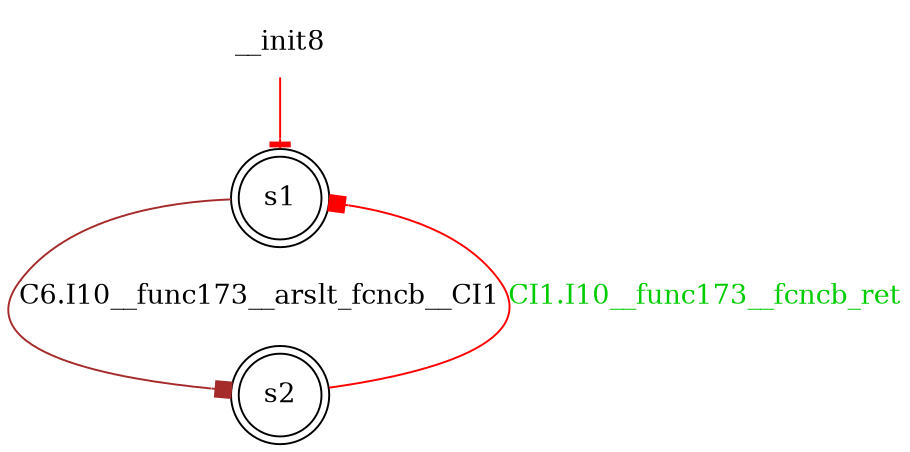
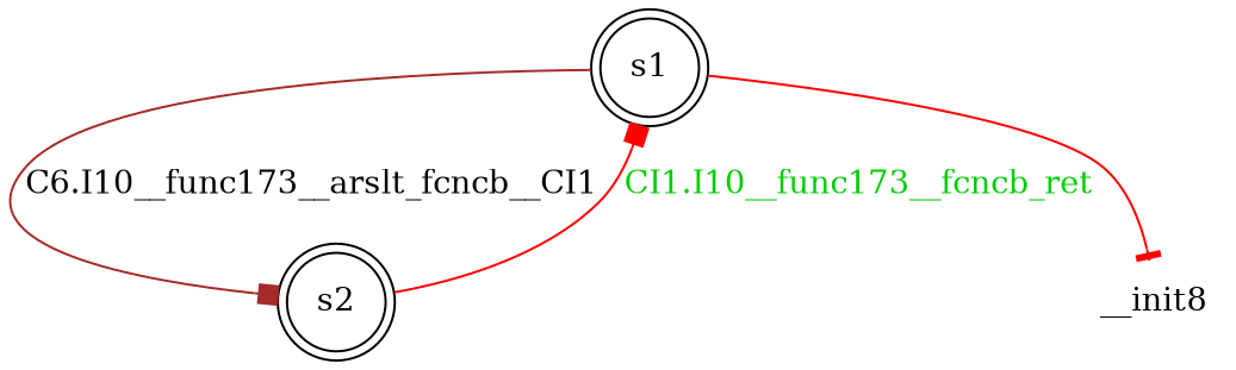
  digraph {
    node [shape=doublecircle]
    edge [arrowhead=box color=red]
    n1 [label=<s1>]
    n2 [label=<s2>]
    n3 [label=__init8 shape=none]
    n1 -> n2 [color=brown label=<<font color="#000000">C6.I10__func173__arslt_fcncb__CI1</font>>]
    n2 -> n1 [label=<<font color="#00cc00">CI1.I10__func173__fcncb_ret</font>>]
-   n3 -> n1 [arrowhead=tee]
+   n1 -> n3 [arrowhead=tee]
  }
